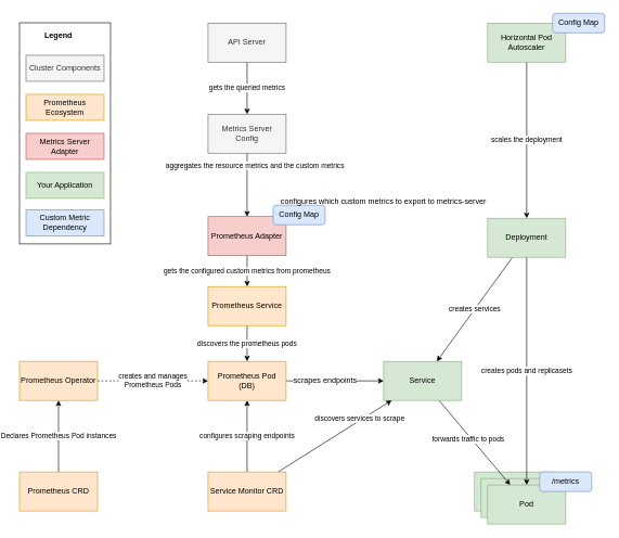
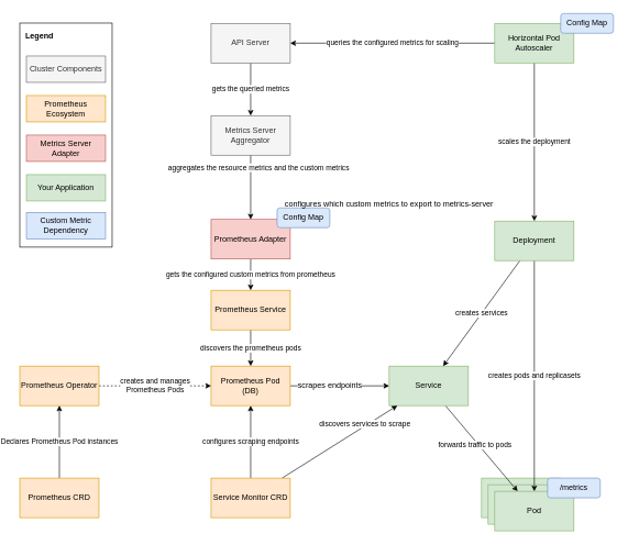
  <mxCell id="0" />
  <mxCell id="1" parent="0" />
  <mxCell id="2" value="Pod" style="rounded=0;whiteSpace=wrap;html=1;fillColor=#d5e8d4;strokeColor=#82b366;" vertex="1" parent="1"><mxGeometry x="720" y="725" width="120" height="60" as="geometry" /></mxCell>
  <mxCell id="3" value="Pod" style="rounded=0;whiteSpace=wrap;html=1;fillColor=#d5e8d4;strokeColor=#82b366;" vertex="1" parent="1"><mxGeometry x="730" y="735" width="120" height="60" as="geometry" /></mxCell>
  <mxCell id="4" value="forwards traffic to pods" style="rounded=0;orthogonalLoop=1;jettySize=auto;html=1;" edge="1" parent="1" source="5" target="30"><mxGeometry x="-0.121" y="-4" relative="1" as="geometry"><mxPoint x="485" y="815" as="sourcePoint" /><mxPoint x="-1" as="offset" /></mxGeometry></mxCell>
  <mxCell id="5" value="Service" style="rounded=0;whiteSpace=wrap;html=1;fillColor=#d5e8d4;strokeColor=#82b366;" vertex="1" parent="1"><mxGeometry x="580" y="555" width="120" height="60" as="geometry" /></mxCell>
  <mxCell id="6" value="configures scraping endpoints" style="edgeStyle=none;rounded=0;orthogonalLoop=1;jettySize=auto;html=1;exitX=0.5;exitY=0;exitDx=0;exitDy=0;" edge="1" parent="1" source="8" target="11"><mxGeometry relative="1" as="geometry" /></mxCell>
  <mxCell id="7" value="discovers services to scrape" style="edgeStyle=none;rounded=0;orthogonalLoop=1;jettySize=auto;html=1;" edge="1" parent="1" source="8" target="5"><mxGeometry x="0.454" y="3" relative="1" as="geometry"><mxPoint as="offset" /></mxGeometry></mxCell>
  <mxCell id="8" value="Service Monitor CRD" style="rounded=0;whiteSpace=wrap;html=1;fillColor=#ffe6cc;strokeColor=#d79b00;" vertex="1" parent="1"><mxGeometry x="310" y="725" width="120" height="60" as="geometry" /></mxCell>
  <mxCell id="9" style="edgeStyle=none;rounded=0;orthogonalLoop=1;jettySize=auto;html=1;exitX=1;exitY=0.5;exitDx=0;exitDy=0;" edge="1" parent="1" source="11" target="5"><mxGeometry relative="1" as="geometry"><mxPoint x="490" y="635" as="targetPoint" /></mxGeometry></mxCell>
  <mxCell id="10" value="scrapes endpoints" style="text;html=1;resizable=0;points=[];align=center;verticalAlign=middle;labelBackgroundColor=#ffffff;" vertex="1" connectable="0" parent="9"><mxGeometry x="-0.207" y="2" relative="1" as="geometry"><mxPoint as="offset" /></mxGeometry></mxCell>
  <mxCell id="11" value="Prometheus Pod&lt;br&gt;(DB)" style="rounded=0;whiteSpace=wrap;html=1;fillColor=#ffe6cc;strokeColor=#d79b00;" vertex="1" parent="1"><mxGeometry x="310" y="555" width="120" height="60" as="geometry" /></mxCell>
  <mxCell id="12" value="creates and manages&lt;br&gt;Prometheus Pods" style="edgeStyle=none;rounded=0;orthogonalLoop=1;jettySize=auto;html=1;dashed=1;" edge="1" parent="1" source="13" target="11"><mxGeometry relative="1" as="geometry" /></mxCell>
  <mxCell id="13" value="Prometheus Operator" style="rounded=0;whiteSpace=wrap;html=1;fillColor=#ffe6cc;strokeColor=#d79b00;" vertex="1" parent="1"><mxGeometry y="555" width="120" height="60" as="geometry" x="20" /></mxCell>
  <mxCell id="14" value="Declares Prometheus Pod instances" style="edgeStyle=none;rounded=0;orthogonalLoop=1;jettySize=auto;html=1;exitX=0.5;exitY=0;exitDx=0;exitDy=0;" edge="1" parent="1" source="15" target="13"><mxGeometry relative="1" as="geometry" /></mxCell>
  <mxCell id="15" value="Prometheus CRD" style="rounded=0;whiteSpace=wrap;html=1;fillColor=#ffe6cc;strokeColor=#d79b00;" vertex="1" parent="1"><mxGeometry y="725" width="120" height="60" as="geometry" x="20" /></mxCell>
  <mxCell id="16" value="gets the configured custom metrics from prometheus" style="edgeStyle=none;rounded=0;orthogonalLoop=1;jettySize=auto;html=1;exitX=0.5;exitY=1;exitDx=0;exitDy=0;" edge="1" parent="1" source="17" target="23"><mxGeometry relative="1" as="geometry" /></mxCell>
  <mxCell id="17" value="Prometheus Adapter" style="rounded=0;whiteSpace=wrap;html=1;fillColor=#f8cecc;strokeColor=#b85450;" vertex="1" parent="1"><mxGeometry x="310" y="332.5" width="120" height="60" as="geometry" /></mxCell>
  <mxCell id="18" value="aggregates the resource metrics and the custom metrics" style="edgeStyle=none;rounded=0;orthogonalLoop=1;jettySize=auto;html=1;exitX=0.5;exitY=1;exitDx=0;exitDy=0;" edge="1" parent="1" source="19" target="17"><mxGeometry x="-0.608" y="12" relative="1" as="geometry"><mxPoint as="offset" /></mxGeometry></mxCell>
- <mxCell id="19" value="Metrics Server&lt;br&gt;Config" style="rounded=0;whiteSpace=wrap;html=1;fillColor=#f5f5f5;strokeColor=#666666;fontColor=#333333;" vertex="1" parent="1"><mxGeometry x="310" y="175" width="120" height="60" as="geometry" /></mxCell>
+ <mxCell id="19" value="Metrics Server&lt;br&gt;Aggregator" style="rounded=0;whiteSpace=wrap;html=1;fillColor=#f5f5f5;strokeColor=#666666;fontColor=#333333;" vertex="1" parent="1"><mxGeometry x="310" y="175" width="120" height="60" as="geometry" /></mxCell>
  <mxCell id="20" value="gets the queried metrics" style="edgeStyle=none;rounded=0;orthogonalLoop=1;jettySize=auto;html=1;exitX=0.5;exitY=1;exitDx=0;exitDy=0;" edge="1" parent="1" source="21" target="19"><mxGeometry relative="1" as="geometry" /></mxCell>
  <mxCell id="21" value="API Server" style="rounded=0;whiteSpace=wrap;html=1;fillColor=#f5f5f5;strokeColor=#666666;fontColor=#333333;" vertex="1" parent="1"><mxGeometry x="310" y="35" width="120" height="60" as="geometry" /></mxCell>
  <mxCell id="22" value="discovers the prometheus pods" style="edgeStyle=none;rounded=0;orthogonalLoop=1;jettySize=auto;html=1;exitX=0.5;exitY=1;exitDx=0;exitDy=0;" edge="1" parent="1" source="23" target="11"><mxGeometry relative="1" as="geometry" /></mxCell>
  <mxCell id="23" value="Prometheus Service" style="rounded=0;whiteSpace=wrap;html=1;fillColor=#ffe6cc;strokeColor=#d79b00;" vertex="1" parent="1"><mxGeometry x="310" y="440" width="120" height="60" as="geometry" /></mxCell>
+ <mxCell id="24" value="queries the configured metrics for scaling" style="edgeStyle=none;rounded=0;orthogonalLoop=1;jettySize=auto;html=1;" edge="1" parent="1" source="26" target="21"><mxGeometry relative="1" as="geometry" /></mxCell>
  <mxCell id="25" value="scales the deployment" style="edgeStyle=none;rounded=0;orthogonalLoop=1;jettySize=auto;html=1;" edge="1" parent="1" source="26" target="29"><mxGeometry relative="1" as="geometry" /></mxCell>
  <mxCell id="26" value="Horizontal Pod Autoscaler" style="rounded=0;whiteSpace=wrap;html=1;fillColor=#d5e8d4;strokeColor=#82b366;" vertex="1" parent="1"><mxGeometry x="740" y="35" width="120" height="60" as="geometry" /></mxCell>
  <mxCell id="27" value="creates services" style="edgeStyle=none;rounded=0;orthogonalLoop=1;jettySize=auto;html=1;" edge="1" parent="1" source="29" target="5"><mxGeometry relative="1" as="geometry" /></mxCell>
  <mxCell id="28" value="creates pods and replicasets" style="edgeStyle=none;rounded=0;orthogonalLoop=1;jettySize=auto;html=1;" edge="1" parent="1" source="29" target="30"><mxGeometry relative="1" as="geometry" /></mxCell>
  <mxCell id="29" value="Deployment" style="rounded=0;whiteSpace=wrap;html=1;fillColor=#d5e8d4;strokeColor=#82b366;" vertex="1" parent="1"><mxGeometry x="740" y="335" width="120" height="60" as="geometry" /></mxCell>
  <mxCell id="30" value="Pod" style="rounded=0;whiteSpace=wrap;html=1;fillColor=#d5e8d4;strokeColor=#82b366;" vertex="1" parent="1"><mxGeometry x="740" y="745" width="120" height="60" as="geometry" /></mxCell>
  <mxCell id="31" value="Config Map" style="rounded=1;whiteSpace=wrap;html=1;fillColor=#dae8fc;strokeColor=#6c8ebf;" vertex="1" parent="1"><mxGeometry x="410" y="315" width="80" height="30" as="geometry" /></mxCell>
  <mxCell id="32" value="configures which custom metrics to export to metrics-server" style="text;html=1;" vertex="1" parent="1"><mxGeometry x="420" y="295" width="340" height="30" as="geometry" /></mxCell>
  <mxCell id="33" value="/metrics" style="rounded=1;whiteSpace=wrap;html=1;fillColor=#dae8fc;strokeColor=#6c8ebf;" vertex="1" parent="1"><mxGeometry x="820" y="725" width="80" height="30" as="geometry" /></mxCell>
  <mxCell id="34" value="" style="group" vertex="1" connectable="0" parent="1"><mxGeometry y="34.5" width="140" height="360" as="geometry" x="20" /></mxCell>
  <mxCell id="35" value="" style="rounded=0;whiteSpace=wrap;html=1;" vertex="1" parent="34"><mxGeometry width="140" height="340" as="geometry" /></mxCell>
  <mxCell id="36" value="Prometheus Ecosystem" style="rounded=0;whiteSpace=wrap;html=1;fillColor=#ffe6cc;strokeColor=#d79b00;" vertex="1" parent="34"><mxGeometry x="10" y="110" width="120" height="40" as="geometry" /></mxCell>
  <mxCell id="37" value="Metrics Server Adapter" style="rounded=0;whiteSpace=wrap;html=1;fillColor=#f8cecc;strokeColor=#b85450;" vertex="1" parent="34"><mxGeometry x="10" y="170" width="120" height="40" as="geometry" /></mxCell>
  <mxCell id="38" value="Your Application" style="rounded=0;whiteSpace=wrap;html=1;fillColor=#d5e8d4;strokeColor=#82b366;" vertex="1" parent="34"><mxGeometry x="10" y="230" width="120" height="40" as="geometry" /></mxCell>
  <mxCell id="39" value="Cluster Components" style="rounded=0;whiteSpace=wrap;html=1;fillColor=#f5f5f5;strokeColor=#666666;fontColor=#333333;" vertex="1" parent="34"><mxGeometry x="10" y="50" width="120" height="40" as="geometry" /></mxCell>
- <mxCell id="40" value="Legend" style="text;html=1;strokeColor=none;fillColor=none;align=center;verticalAlign=middle;whiteSpace=wrap;rounded=0;fontStyle=1" vertex="1" parent="34"><mxGeometry x="40" y="10" width="40" height="20" as="geometry" /></mxCell>
+ <mxCell id="40" value="Legend" style="text;html=1;strokeColor=none;fillColor=none;align=center;verticalAlign=middle;whiteSpace=wrap;rounded=0;fontStyle=1" vertex="1" parent="34"><mxGeometry x="10" y="10" width="40" height="20" as="geometry" /></mxCell>
  <mxCell id="41" value="Custom Metric Dependency" style="rounded=0;whiteSpace=wrap;html=1;fillColor=#dae8fc;strokeColor=#6c8ebf;" vertex="1" parent="34"><mxGeometry x="10" y="287.5" width="120" height="40" as="geometry" /></mxCell>
  <mxCell id="42" value="Config Map" style="rounded=1;whiteSpace=wrap;html=1;fillColor=#dae8fc;strokeColor=#6c8ebf;" vertex="1" parent="1"><mxGeometry x="840" y="20" width="80" height="30" as="geometry" /></mxCell>
